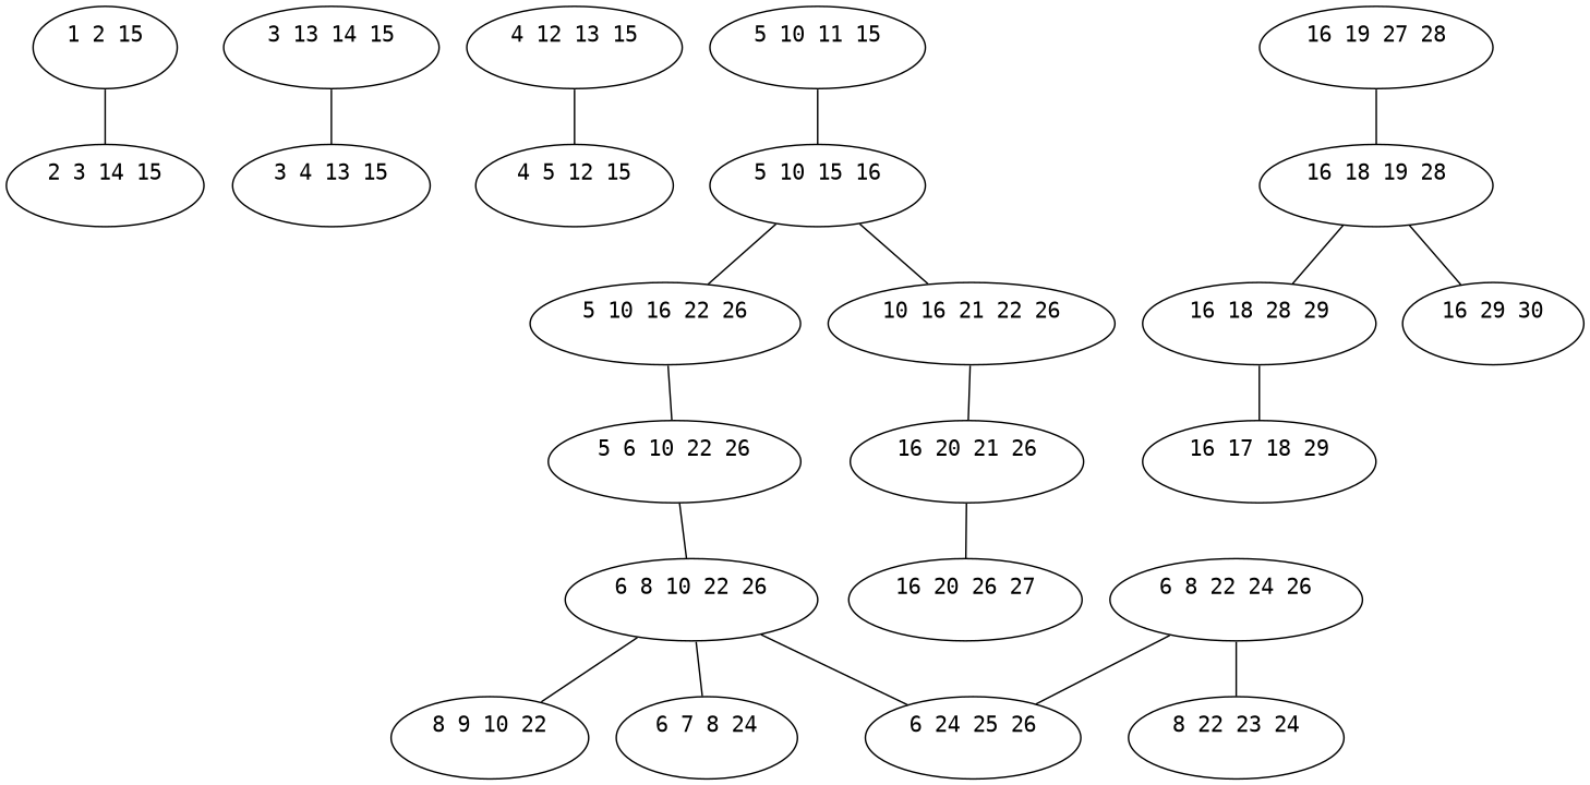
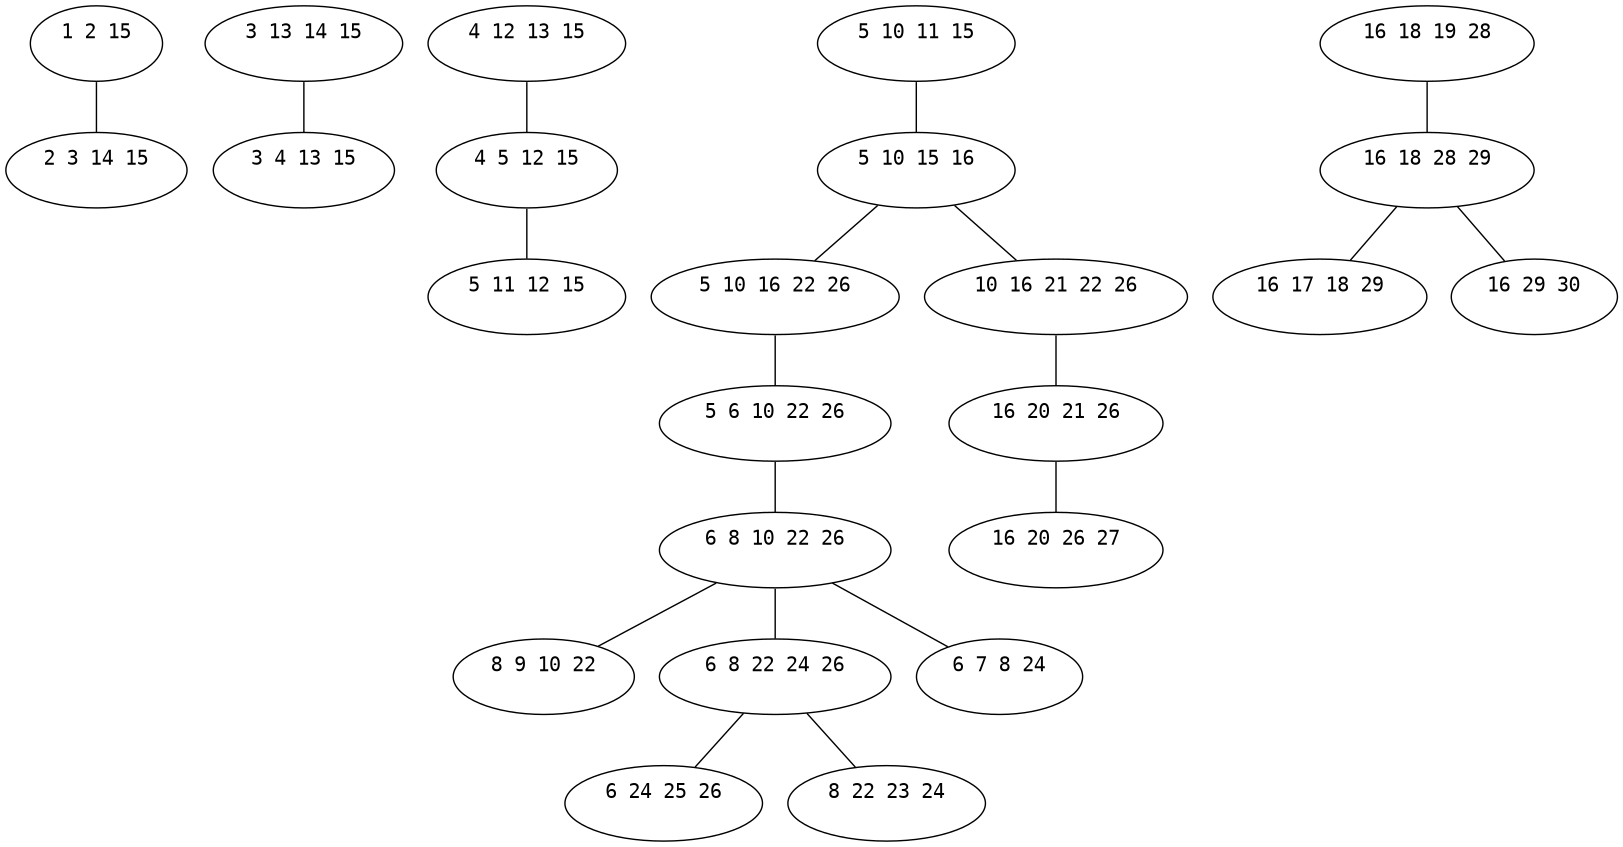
  graph {
    fontname="DejaVu Sans Mono"
    node [fontname="DejaVu Sans Mono"]
    edge [fontname="DejaVu Sans Mono"]
    n1 [label="1 2 15\n "]
    n2 [label="2 3 14 15\n "]
    n3 [label="3 13 14 15\n "]
    n4 [label="3 4 13 15\n "]
    n5 [label="4 12 13 15\n "]
    n6 [label="4 5 12 15\n "]
+   n7 [label="5 11 12 15\n "]
    n8 [label="5 10 11 15\n "]
    n9 [label="5 10 15 16\n "]
    n10 [label="5 10 16 22 26\n "]
    n11 [label="10 16 21 22 26\n "]
    n12 [label="5 6 10 22 26\n "]
    n13 [label="16 20 21 26\n "]
    n14 [label="6 8 10 22 26\n "]
    n15 [label="16 20 26 27\n "]
-   n16 [label="16 19 27 28\n "]
    n17 [label="16 18 19 28\n "]
    n18 [label="16 18 28 29\n "]
    n19 [label="16 17 18 29\n "]
    n20 [label="16 29 30\n "]
    n21 [label="8 9 10 22\n "]
    n22 [label="6 8 22 24 26\n "]
    n23 [label="6 7 8 24\n "]
    n24 [label="6 24 25 26\n "]
    n25 [label="8 22 23 24\n "]
    n1 -- n2
    n3 -- n4
    n5 -- n6
+   n6 -- n7
    n8 -- n9
    n9 -- n10
    n9 -- n11
    n10 -- n12
    n11 -- n13
    n12 -- n14
    n13 -- n15
    n14 -- n21
-   n14 -- n24
+   n14 -- n22
    n14 -- n23
-   n16 -- n17
    n17 -- n18
    n18 -- n19
-   n17 -- n20
+   n18 -- n20
    n22 -- n24
    n22 -- n25
  }
